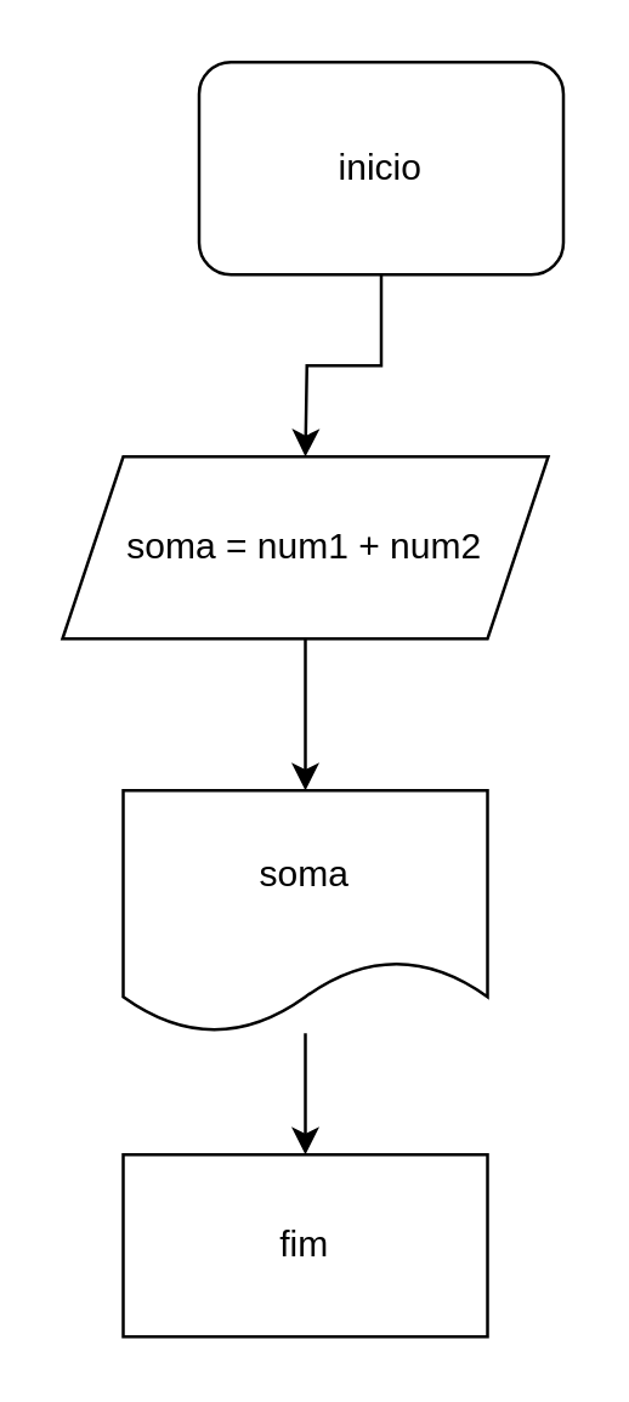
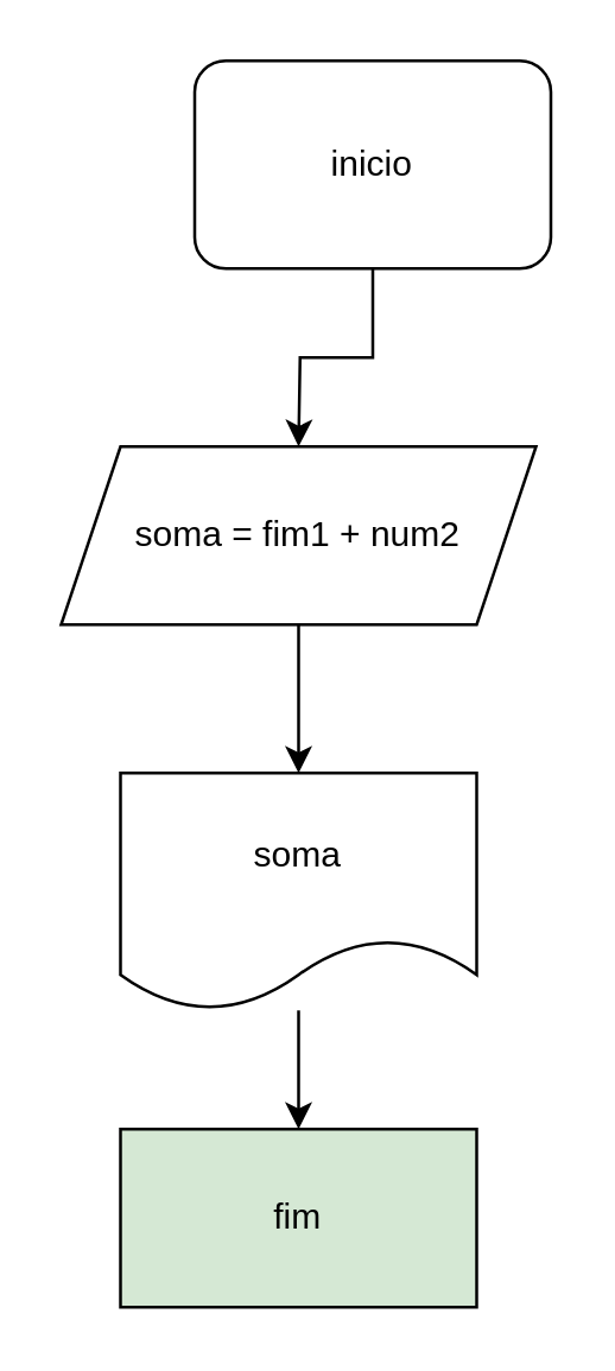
  <mxCell id="0" />
  <mxCell id="1" parent="0" />
  <mxCell id="2" style="edgeStyle=orthogonalEdgeStyle;rounded=0;orthogonalLoop=1;jettySize=auto;html=1;" edge="1" parent="1" source="3"><mxGeometry relative="1" as="geometry"><mxPoint x="100" y="150" as="targetPoint" /></mxGeometry></mxCell>
  <mxCell id="3" value="&lt;font style=&quot;vertical-align: inherit&quot;&gt;&lt;font style=&quot;vertical-align: inherit&quot;&gt;inicio&lt;/font&gt;&lt;/font&gt;" style="rounded=1;whiteSpace=wrap;html=1;" vertex="1" parent="1"><mxGeometry x="65" y="20" width="120" height="70" as="geometry" /></mxCell>
  <mxCell id="4" style="edgeStyle=orthogonalEdgeStyle;rounded=0;orthogonalLoop=1;jettySize=auto;html=1;" edge="1" parent="1" source="5"><mxGeometry relative="1" as="geometry"><mxPoint x="100" y="260" as="targetPoint" /></mxGeometry></mxCell>
- <mxCell id="5" value="&lt;font style=&quot;vertical-align: inherit&quot;&gt;&lt;font style=&quot;vertical-align: inherit&quot;&gt;soma = num1 + num2&lt;/font&gt;&lt;/font&gt;" style="shape=parallelogram;perimeter=parallelogramPerimeter;whiteSpace=wrap;html=1;fixedSize=1;" vertex="1" parent="1"><mxGeometry x="20" y="150" width="160" height="60" as="geometry" /></mxCell>
+ <mxCell id="5" value="&lt;font style=&quot;vertical-align: inherit&quot;&gt;&lt;font style=&quot;vertical-align: inherit&quot;&gt;soma = fim1 + num2&lt;/font&gt;&lt;/font&gt;" style="shape=parallelogram;perimeter=parallelogramPerimeter;whiteSpace=wrap;html=1;fixedSize=1;" vertex="1" parent="1"><mxGeometry x="20" y="150" width="160" height="60" as="geometry" /></mxCell>
  <mxCell id="6" style="edgeStyle=orthogonalEdgeStyle;rounded=0;orthogonalLoop=1;jettySize=auto;html=1;" edge="1" parent="1" source="7"><mxGeometry relative="1" as="geometry"><mxPoint x="100" y="380" as="targetPoint" /></mxGeometry></mxCell>
  <mxCell id="7" value="&lt;font style=&quot;vertical-align: inherit&quot;&gt;&lt;font style=&quot;vertical-align: inherit&quot;&gt;soma&lt;/font&gt;&lt;/font&gt;" style="shape=document;whiteSpace=wrap;html=1;boundedLbl=1;" vertex="1" parent="1"><mxGeometry x="40" y="260" width="120" height="80" as="geometry" /></mxCell>
- <mxCell id="8" value="&lt;font style=&quot;vertical-align: inherit&quot;&gt;&lt;font style=&quot;vertical-align: inherit&quot;&gt;&lt;font style=&quot;vertical-align: inherit&quot;&gt;&lt;font style=&quot;vertical-align: inherit&quot;&gt;fim&lt;/font&gt;&lt;/font&gt;&lt;/font&gt;&lt;/font&gt;" style="rounded=0;whiteSpace=wrap;html=1;" vertex="1" parent="1"><mxGeometry x="40" y="380" width="120" height="60" as="geometry" /></mxCell>
+ <mxCell id="8" value="&lt;font style=&quot;vertical-align: inherit&quot;&gt;&lt;font style=&quot;vertical-align: inherit&quot;&gt;&lt;font style=&quot;vertical-align: inherit&quot;&gt;&lt;font style=&quot;vertical-align: inherit&quot;&gt;fim&lt;/font&gt;&lt;/font&gt;&lt;/font&gt;&lt;/font&gt;" style="rounded=0;whiteSpace=wrap;html=1;fillColor=#d5e8d4;" vertex="1" parent="1"><mxGeometry x="40" y="380" width="120" height="60" as="geometry" /></mxCell>
